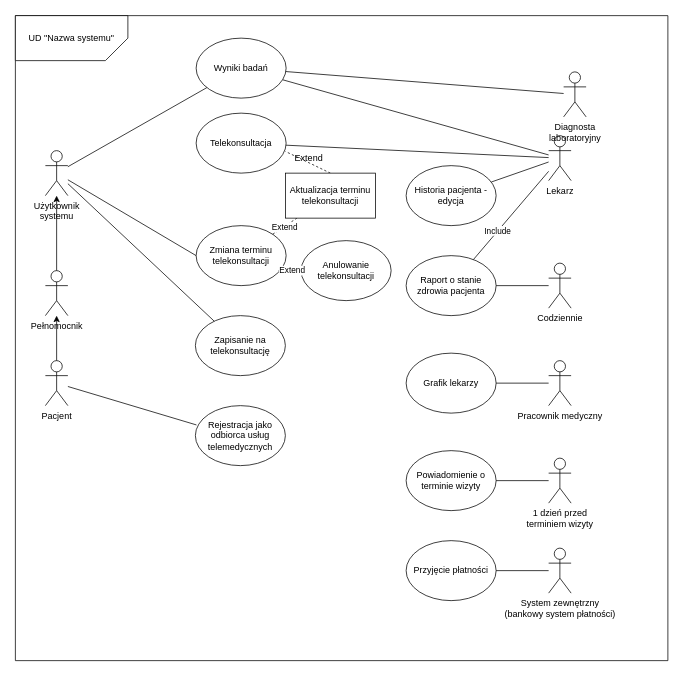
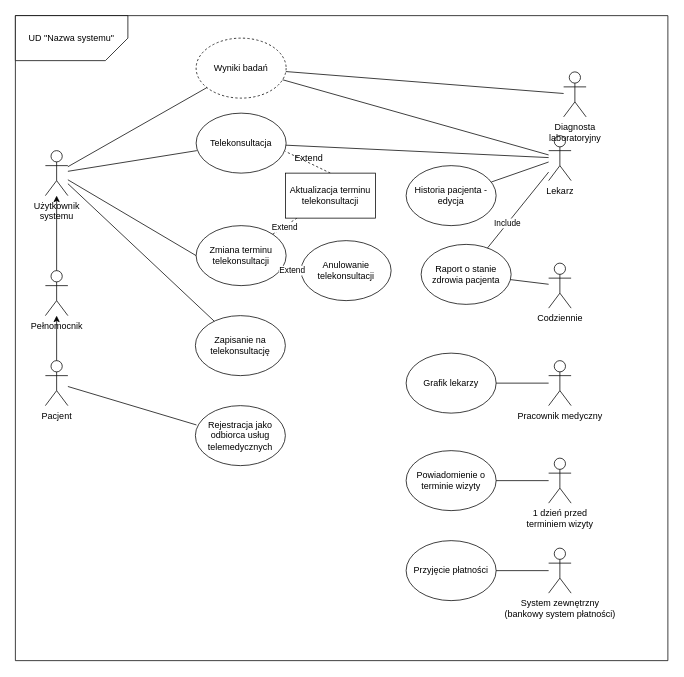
  <mxCell id="0" />
  <mxCell id="1" parent="0" />
  <mxCell id="2" value="Pracownik medyczny" style="shape=umlActor;verticalLabelPosition=bottom;verticalAlign=top;html=1;outlineConnect=0;" vertex="1" parent="1"><mxGeometry x="731" y="480" width="30" height="60" as="geometry" /></mxCell>
  <mxCell id="3" value="Lekarz" style="shape=umlActor;verticalLabelPosition=bottom;verticalAlign=top;html=1;outlineConnect=0;" vertex="1" parent="1"><mxGeometry x="731" y="180" width="30" height="60" as="geometry" /></mxCell>
  <mxCell id="4" value="System zewnętrzny &lt;br&gt;(bankowy system płatności)" style="shape=umlActor;verticalLabelPosition=bottom;verticalAlign=top;html=1;outlineConnect=0;" vertex="1" parent="1"><mxGeometry x="731" y="730" width="30" height="60" as="geometry" /></mxCell>
  <mxCell id="5" value="Telekonsultacja" style="ellipse;whiteSpace=wrap;html=1;" vertex="1" parent="1"><mxGeometry x="261" y="150" width="120" height="80" as="geometry" /></mxCell>
+ <mxCell id="6" value="" style="endArrow=none;html=1;rounded=0;entryX=0.008;entryY=0.625;entryDx=0;entryDy=0;entryPerimeter=0;" edge="1" parent="1" source="38" target="5"><mxGeometry width="50" height="50" relative="1" as="geometry"><mxPoint x="281" y="370" as="sourcePoint" /><mxPoint x="331" y="320" as="targetPoint" /></mxGeometry></mxCell>
  <mxCell id="7" value="Zmiana terminu telekonsultacji" style="ellipse;whiteSpace=wrap;html=1;" vertex="1" parent="1"><mxGeometry x="261" y="300" width="120" height="80" as="geometry" /></mxCell>
  <mxCell id="8" value="Anulowanie telekonsultacji" style="ellipse;whiteSpace=wrap;html=1;" vertex="1" parent="1"><mxGeometry x="401" y="320" width="120" height="80" as="geometry" /></mxCell>
  <mxCell id="9" value="" style="endArrow=none;dashed=1;html=1;rounded=0;" edge="1" parent="1" source="7" target="37"><mxGeometry width="50" height="50" relative="1" as="geometry"><mxPoint x="351" y="410" as="sourcePoint" /><mxPoint x="401" y="360" as="targetPoint" /></mxGeometry></mxCell>
  <mxCell id="10" value="Extend" style="edgeLabel;html=1;align=center;verticalAlign=middle;resizable=0;points=[];" vertex="1" connectable="0" parent="9"><mxGeometry x="-0.081" relative="1" as="geometry"><mxPoint as="offset" /></mxGeometry></mxCell>
  <mxCell id="11" value="" style="endArrow=none;html=1;rounded=0;entryX=0;entryY=0.5;entryDx=0;entryDy=0;" edge="1" parent="1" source="38" target="7"><mxGeometry width="50" height="50" relative="1" as="geometry"><mxPoint x="201" y="330" as="sourcePoint" /><mxPoint x="251" y="280" as="targetPoint" /></mxGeometry></mxCell>
  <mxCell id="12" value="Przyjęcie płatności" style="ellipse;whiteSpace=wrap;html=1;" vertex="1" parent="1"><mxGeometry x="541" y="720" width="120" height="80" as="geometry" /></mxCell>
  <mxCell id="13" value="" style="endArrow=none;html=1;rounded=0;" edge="1" parent="1" source="12" target="4"><mxGeometry width="50" height="50" relative="1" as="geometry"><mxPoint x="541" y="150" as="sourcePoint" /><mxPoint x="431" y="300" as="targetPoint" /></mxGeometry></mxCell>
  <mxCell id="14" value="" style="endArrow=none;dashed=1;html=1;rounded=0;entryX=0.992;entryY=0.638;entryDx=0;entryDy=0;entryPerimeter=0;exitX=0.5;exitY=0;exitDx=0;exitDy=0;" edge="1" parent="1" source="37" target="5"><mxGeometry width="50" height="50" relative="1" as="geometry"><mxPoint x="451" y="350" as="sourcePoint" /><mxPoint x="501" y="300" as="targetPoint" /></mxGeometry></mxCell>
  <mxCell id="15" value="" style="endArrow=none;dashed=1;html=1;rounded=0;exitX=0.917;exitY=0.75;exitDx=0;exitDy=0;exitPerimeter=0;entryX=0;entryY=0.5;entryDx=0;entryDy=0;" edge="1" parent="1" source="7" target="8"><mxGeometry width="50" height="50" relative="1" as="geometry"><mxPoint x="451" y="350" as="sourcePoint" /><mxPoint x="501" y="300" as="targetPoint" /></mxGeometry></mxCell>
  <mxCell id="16" value="Extend" style="edgeLabel;html=1;align=center;verticalAlign=middle;resizable=0;points=[];" vertex="1" connectable="0" parent="15"><mxGeometry x="0.124" y="1" relative="1" as="geometry"><mxPoint as="offset" /></mxGeometry></mxCell>
  <mxCell id="17" value="1 dzień przed &lt;br&gt;terminiem wizyty" style="shape=umlActor;verticalLabelPosition=bottom;verticalAlign=top;html=1;outlineConnect=0;" vertex="1" parent="1"><mxGeometry x="731" y="610" width="30" height="60" as="geometry" /></mxCell>
  <mxCell id="18" value="Powiadomienie o terminie wizyty" style="ellipse;whiteSpace=wrap;html=1;" vertex="1" parent="1"><mxGeometry x="541" y="600" width="120" height="80" as="geometry" /></mxCell>
  <mxCell id="19" value="" style="endArrow=none;html=1;rounded=0;" edge="1" parent="1" source="18" target="17"><mxGeometry width="50" height="50" relative="1" as="geometry"><mxPoint x="511" y="540" as="sourcePoint" /><mxPoint x="561" y="490" as="targetPoint" /></mxGeometry></mxCell>
  <mxCell id="20" value="Historia pacjenta - edycja" style="ellipse;whiteSpace=wrap;html=1;" vertex="1" parent="1"><mxGeometry x="541" y="220" width="120" height="80" as="geometry" /></mxCell>
  <mxCell id="21" value="" style="endArrow=none;html=1;rounded=0;" edge="1" parent="1" source="20" target="3"><mxGeometry width="50" height="50" relative="1" as="geometry"><mxPoint x="511" y="450" as="sourcePoint" /><mxPoint x="561" y="400" as="targetPoint" /></mxGeometry></mxCell>
  <mxCell id="22" value="" style="endArrow=none;html=1;rounded=0;" edge="1" parent="1" source="5" target="3"><mxGeometry width="50" height="50" relative="1" as="geometry"><mxPoint x="511" y="450" as="sourcePoint" /><mxPoint x="561" y="400" as="targetPoint" /></mxGeometry></mxCell>
  <mxCell id="23" value="Codziennie" style="shape=umlActor;verticalLabelPosition=bottom;verticalAlign=top;html=1;outlineConnect=0;" vertex="1" parent="1"><mxGeometry x="731" y="350" width="30" height="60" as="geometry" /></mxCell>
- <mxCell id="24" value="Raport o stanie zdrowia pacjenta" style="ellipse;whiteSpace=wrap;html=1;" vertex="1" parent="1"><mxGeometry x="541" y="340" width="120" height="80" as="geometry" /></mxCell>
+ <mxCell id="24" value="Raport o stanie zdrowia pacjenta" style="ellipse;whiteSpace=wrap;html=1;" vertex="1" parent="1"><mxGeometry x="561" y="325" width="120" height="80" as="geometry" /></mxCell>
  <mxCell id="25" value="" style="endArrow=none;html=1;rounded=0;" edge="1" parent="1" source="24" target="23"><mxGeometry width="50" height="50" relative="1" as="geometry"><mxPoint x="611" y="410" as="sourcePoint" /><mxPoint x="561" y="390" as="targetPoint" /></mxGeometry></mxCell>
  <mxCell id="26" value="" style="endArrow=none;html=1;rounded=0;" edge="1" parent="1" source="24" target="3"><mxGeometry width="50" height="50" relative="1" as="geometry"><mxPoint x="511" y="440" as="sourcePoint" /><mxPoint x="561" y="390" as="targetPoint" /></mxGeometry></mxCell>
  <mxCell id="27" value="Include" style="edgeLabel;html=1;align=center;verticalAlign=middle;resizable=0;points=[];" vertex="1" connectable="0" parent="26"><mxGeometry x="-0.352" y="1" relative="1" as="geometry"><mxPoint as="offset" /></mxGeometry></mxCell>
  <mxCell id="28" value="Grafik lekarzy" style="ellipse;whiteSpace=wrap;html=1;" vertex="1" parent="1"><mxGeometry x="541" y="470" width="120" height="80" as="geometry" /></mxCell>
  <mxCell id="29" value="" style="endArrow=none;html=1;rounded=0;" edge="1" parent="1" source="28" target="2"><mxGeometry width="50" height="50" relative="1" as="geometry"><mxPoint x="631" y="620" as="sourcePoint" /><mxPoint x="681" y="570" as="targetPoint" /></mxGeometry></mxCell>
- <mxCell id="30" value="Wyniki badań" style="ellipse;whiteSpace=wrap;html=1;" vertex="1" parent="1"><mxGeometry x="261" y="50" width="120" height="80" as="geometry" /></mxCell>
+ <mxCell id="30" value="Wyniki badań" style="ellipse;whiteSpace=wrap;html=1;dashed=1;" vertex="1" parent="1"><mxGeometry x="261" y="50" width="120" height="80" as="geometry" /></mxCell>
  <mxCell id="31" value="" style="endArrow=none;html=1;rounded=0;" edge="1" parent="1" source="38" target="30"><mxGeometry width="50" height="50" relative="1" as="geometry"><mxPoint x="411" y="370" as="sourcePoint" /><mxPoint x="461" y="320" as="targetPoint" /></mxGeometry></mxCell>
  <mxCell id="32" value="Diagnosta&lt;br&gt;laboratoryjny" style="shape=umlActor;verticalLabelPosition=bottom;verticalAlign=top;html=1;outlineConnect=0;" vertex="1" parent="1"><mxGeometry x="751" y="95" width="30" height="60" as="geometry" /></mxCell>
  <mxCell id="33" value="" style="endArrow=none;html=1;rounded=0;" edge="1" parent="1" source="30" target="3"><mxGeometry width="50" height="50" relative="1" as="geometry"><mxPoint x="391" y="150" as="sourcePoint" /><mxPoint x="611" y="320" as="targetPoint" /></mxGeometry></mxCell>
  <mxCell id="34" value="" style="endArrow=none;html=1;rounded=0;" edge="1" parent="1" source="30" target="32"><mxGeometry width="50" height="50" relative="1" as="geometry"><mxPoint x="561" y="370" as="sourcePoint" /><mxPoint x="611" y="320" as="targetPoint" /></mxGeometry></mxCell>
  <mxCell id="35" value="" style="swimlane;startSize=0;" vertex="1" parent="1"><mxGeometry x="20" y="20" width="870" height="860" as="geometry" /></mxCell>
  <mxCell id="36" value="UD &quot;Nazwa systemu&quot;" style="shape=card;whiteSpace=wrap;html=1;direction=west;" vertex="1" parent="35"><mxGeometry width="150" height="60" as="geometry" /></mxCell>
  <mxCell id="37" value="Aktualizacja terminu telekonsultacji" style="rounded=0;whiteSpace=wrap;html=1;" vertex="1" parent="35"><mxGeometry x="360" y="210" width="120" height="60" as="geometry" /></mxCell>
  <mxCell id="38" value="Użytkownik &lt;br&gt;systemu" style="shape=umlActor;verticalLabelPosition=bottom;verticalAlign=top;html=1;outlineConnect=0;" vertex="1" parent="35"><mxGeometry x="40" y="180" width="30" height="60" as="geometry" /></mxCell>
  <mxCell id="39" value="Pełnomocnik" style="shape=umlActor;verticalLabelPosition=bottom;verticalAlign=top;html=1;outlineConnect=0;" vertex="1" parent="35"><mxGeometry x="40" y="340" width="30" height="60" as="geometry" /></mxCell>
  <mxCell id="40" value="Pacjent" style="shape=umlActor;verticalLabelPosition=bottom;verticalAlign=top;html=1;outlineConnect=0;" vertex="1" parent="35"><mxGeometry x="40" y="460" width="30" height="60" as="geometry" /></mxCell>
  <mxCell id="41" value="Rejestracja jako odbiorca usług telemedycznych" style="ellipse;whiteSpace=wrap;html=1;" vertex="1" parent="35"><mxGeometry x="240" y="520" width="120" height="80" as="geometry" /></mxCell>
  <mxCell id="42" value="Zapisanie na telekonsultację" style="ellipse;whiteSpace=wrap;html=1;" vertex="1" parent="35"><mxGeometry x="240" y="400" width="120" height="80" as="geometry" /></mxCell>
  <mxCell id="43" value="" style="endArrow=none;html=1;rounded=0;" edge="1" parent="35" source="42" target="38"><mxGeometry width="50" height="50" relative="1" as="geometry"><mxPoint x="190" y="360" as="sourcePoint" /><mxPoint x="240" y="310" as="targetPoint" /></mxGeometry></mxCell>
  <mxCell id="44" value="" style="endArrow=classic;html=1;rounded=0;" edge="1" parent="35" target="39"><mxGeometry width="50" height="50" relative="1" as="geometry"><mxPoint x="55" y="460" as="sourcePoint" /><mxPoint x="371" y="310" as="targetPoint" /></mxGeometry></mxCell>
  <mxCell id="45" value="" style="endArrow=classic;html=1;rounded=0;exitX=0.5;exitY=0;exitDx=0;exitDy=0;exitPerimeter=0;" edge="1" parent="35" source="39" target="38"><mxGeometry width="50" height="50" relative="1" as="geometry"><mxPoint x="321" y="360" as="sourcePoint" /><mxPoint x="371" y="310" as="targetPoint" /></mxGeometry></mxCell>
  <mxCell id="46" value="" style="endArrow=none;html=1;rounded=0;entryX=0.012;entryY=0.322;entryDx=0;entryDy=0;entryPerimeter=0;" edge="1" parent="35" source="40" target="41"><mxGeometry width="50" height="50" relative="1" as="geometry"><mxPoint x="401" y="540" as="sourcePoint" /><mxPoint x="451" y="490" as="targetPoint" /></mxGeometry></mxCell>
  <mxCell id="47" value="Extend" style="text;html=1;align=center;verticalAlign=middle;resizable=0;points=[];autosize=1;strokeColor=none;fillColor=none;" vertex="1" parent="1"><mxGeometry x="386" y="200" width="50" height="20" as="geometry" /></mxCell>
